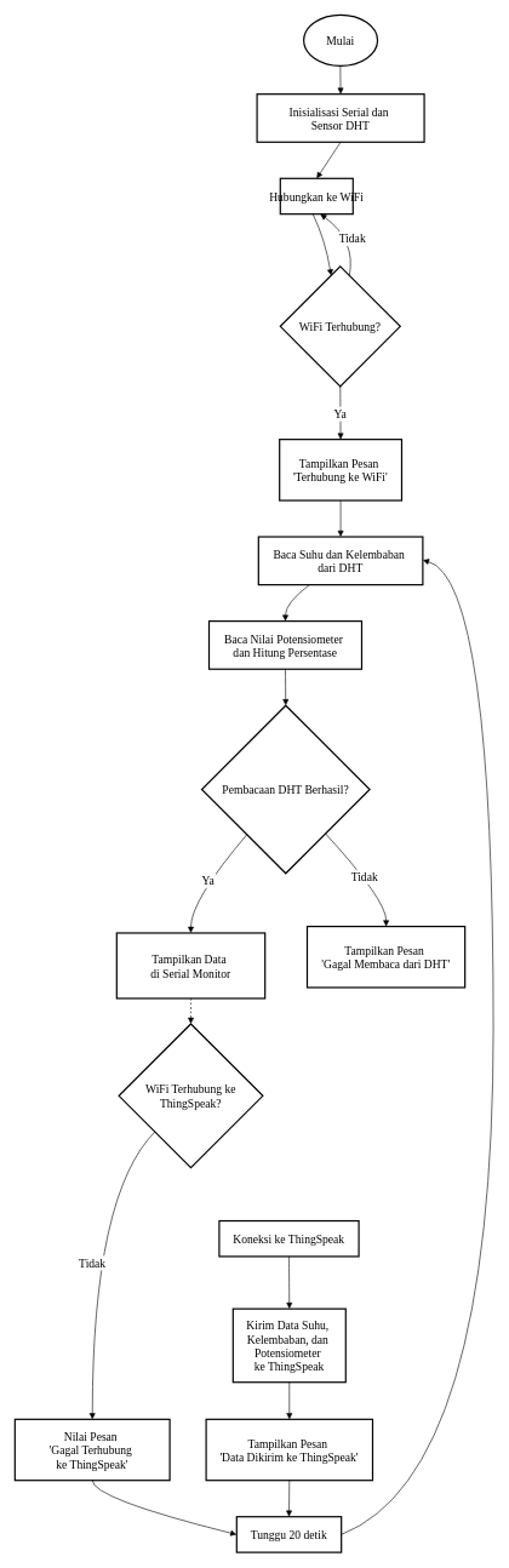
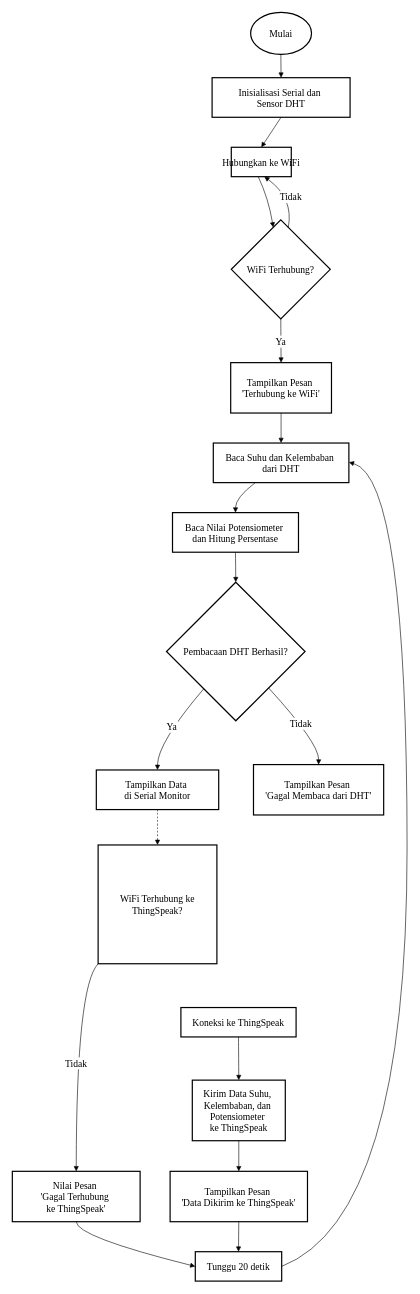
  <mxCell id="0" />
  <mxCell id="1" parent="0" />
  <mxCell id="2" value="Inisialisasi Serial dan &#10;Sensor DHT" style="rounded=0;arcSize=40;strokeWidth=2;fontFamily=Comic Sans MS;fontSize=16;" vertex="1" parent="1"><mxGeometry x="353" y="129" width="230" height="66" as="geometry" /></mxCell>
  <mxCell id="3" value="Hubungkan ke WiFi" style="rounded=0;arcSize=40;strokeWidth=2;fontFamily=Comic Sans MS;fontSize=16;" vertex="1" parent="1"><mxGeometry x="385" y="245" width="100" height="49" as="geometry" /></mxCell>
  <mxCell id="4" value="WiFi Terhubung?" style="rhombus;strokeWidth=2;whiteSpace=wrap;fontFamily=Comic Sans MS;fontSize=16;" vertex="1" parent="1"><mxGeometry x="385" y="366" width="165" height="165" as="geometry" /></mxCell>
  <mxCell id="5" value="Tampilkan Pesan &#10;'Terhubung ke WiFi'" style="rounded=0;arcSize=40;strokeWidth=2;fontFamily=Comic Sans MS;fontSize=16;" vertex="1" parent="1"><mxGeometry x="384" y="604" width="168" height="84" as="geometry" /></mxCell>
  <mxCell id="6" value="Baca Suhu dan Kelembaban &#10;dari DHT" style="rounded=0;arcSize=40;strokeWidth=2;fontFamily=Comic Sans MS;fontSize=16;" vertex="1" parent="1"><mxGeometry x="355" y="738" width="226" height="66" as="geometry" /></mxCell>
  <mxCell id="7" value="Baca Nilai Potensiometer &#10;dan Hitung Persentase" style="rounded=0;arcSize=40;strokeWidth=2;fontFamily=Comic Sans MS;fontSize=16;" vertex="1" parent="1"><mxGeometry x="287" y="854" width="210" height="66" as="geometry" /></mxCell>
  <mxCell id="8" value="Pembacaan DHT Berhasil?" style="rhombus;strokeWidth=2;whiteSpace=wrap;fontFamily=Comic Sans MS;fontSize=16;" vertex="1" parent="1"><mxGeometry x="277" y="970" width="231" height="231" as="geometry" /></mxCell>
- <mxCell id="9" value="Tampilkan Data &#10;di Serial Monitor" style="rounded=0;arcSize=40;strokeWidth=2;fontFamily=Comic Sans MS;fontSize=16;" vertex="1" parent="1"><mxGeometry x="160" y="1283" width="204" height="90" as="geometry" /></mxCell>
+ <mxCell id="9" value="Tampilkan Data &#10;di Serial Monitor" style="rounded=0;arcSize=40;strokeWidth=2;fontFamily=Comic Sans MS;fontSize=16;" vertex="1" parent="1"><mxGeometry x="160" y="1283" width="204" height="66" as="geometry" /></mxCell>
  <mxCell id="10" value="Tampilkan Pesan &#10;'Gagal Membaca dari DHT'" style="rounded=0;arcSize=40;strokeWidth=2;fontFamily=Comic Sans MS;fontSize=16;" vertex="1" parent="1"><mxGeometry x="422" y="1274" width="217" height="84" as="geometry" /></mxCell>
- <mxCell id="11" value="WiFi Terhubung ke ThingSpeak?" style="rhombus;strokeWidth=2;whiteSpace=wrap;fontFamily=Comic Sans MS;fontSize=16;" vertex="1" parent="1"><mxGeometry x="163" y="1408" width="198" height="198" as="geometry" /></mxCell>
+ <mxCell id="11" value="WiFi Terhubung ke ThingSpeak?" style="strokeWidth=2;whiteSpace=wrap;fontFamily=Comic Sans MS;fontSize=16;rounded=0;" vertex="1" parent="1"><mxGeometry x="163" y="1408" width="198" height="198" as="geometry" /></mxCell>
  <mxCell id="12" value="Koneksi ke ThingSpeak" style="rounded=0;arcSize=40;strokeWidth=2;fontFamily=Comic Sans MS;fontSize=16;" vertex="1" parent="1"><mxGeometry x="301" y="1679" width="192" height="49" as="geometry" /></mxCell>
  <mxCell id="13" value="Nilai Pesan &#10;'Gagal Terhubung &#10;ke ThingSpeak'" style="rounded=0;arcSize=40;strokeWidth=2;fontFamily=Comic Sans MS;fontSize=16;" vertex="1" parent="1"><mxGeometry x="20" y="1952" width="213" height="84" as="geometry" /></mxCell>
  <mxCell id="14" value="Kirim Data Suhu, &#10;Kelembaban, dan &#10;Potensiometer &#10;ke ThingSpeak" style="rounded=0;arcSize=40;strokeWidth=2;fontFamily=Comic Sans MS;fontSize=16;" vertex="1" parent="1"><mxGeometry x="320" y="1800" width="155" height="101" as="geometry" /></mxCell>
  <mxCell id="15" value="Tampilkan Pesan &#10;'Data Dikirim ke ThingSpeak'" style="rounded=0;arcSize=40;strokeWidth=2;fontFamily=Comic Sans MS;fontSize=16;" vertex="1" parent="1"><mxGeometry x="283" y="1952" width="229" height="84" as="geometry" /></mxCell>
  <mxCell id="16" value="Tunggu 20 detik" style="rounded=0;arcSize=40;strokeWidth=2;fontFamily=Comic Sans MS;fontSize=16;" vertex="1" parent="1"><mxGeometry x="325" y="2086" width="144" height="49" as="geometry" /></mxCell>
  <mxCell id="17" value="" style="curved=1;startArrow=none;endArrow=block;exitX=0.5;exitY=0.99;entryX=0.5;entryY=-0.01;rounded=0;fontFamily=Comic Sans MS;fontSize=16;" edge="1" parent="1" target="2"><mxGeometry relative="1" as="geometry"><Array as="points" /><mxPoint x="467.5" y="79" as="sourcePoint" /></mxGeometry></mxCell>
  <mxCell id="18" value="" style="curved=1;startArrow=none;endArrow=block;exitX=0.5;exitY=1;entryX=0.5;entryY=0;rounded=0;fontFamily=Comic Sans MS;fontSize=16;" edge="1" parent="1" source="2" target="3"><mxGeometry relative="1" as="geometry"><Array as="points" /></mxGeometry></mxCell>
  <mxCell id="19" value="" style="curved=1;startArrow=none;endArrow=block;exitX=0.45;exitY=0.99;entryX=0.41;entryY=0;rounded=0;fontFamily=Comic Sans MS;fontSize=16;" edge="1" parent="1" source="3" target="4"><mxGeometry relative="1" as="geometry"><Array as="points"><mxPoint x="447" y="330" /></Array></mxGeometry></mxCell>
  <mxCell id="20" value="Ya" style="curved=1;startArrow=none;endArrow=block;exitX=0.5;exitY=1;entryX=0.5;entryY=0;rounded=0;fontFamily=Comic Sans MS;fontSize=16;" edge="1" parent="1" source="4" target="5"><mxGeometry relative="1" as="geometry"><Array as="points" /></mxGeometry></mxCell>
  <mxCell id="21" value="Tidak" style="curved=1;startArrow=none;endArrow=block;exitX=0.59;exitY=0;entryX=0.55;entryY=0.99;rounded=0;fontFamily=Comic Sans MS;fontSize=16;" edge="1" parent="1" source="4" target="3"><mxGeometry relative="1" as="geometry"><Array as="points"><mxPoint x="489" y="330" /></Array></mxGeometry></mxCell>
  <mxCell id="22" value="" style="curved=1;startArrow=none;endArrow=block;exitX=0.5;exitY=1;entryX=0.5;entryY=0;rounded=0;fontFamily=Comic Sans MS;fontSize=16;" edge="1" parent="1" source="5" target="6"><mxGeometry relative="1" as="geometry"><Array as="points" /></mxGeometry></mxCell>
  <mxCell id="23" value="" style="curved=1;startArrow=none;endArrow=block;exitX=0.31;exitY=1;entryX=0.5;entryY=0;rounded=0;fontFamily=Comic Sans MS;fontSize=16;" edge="1" parent="1" source="6" target="7"><mxGeometry relative="1" as="geometry"><Array as="points"><mxPoint x="392" y="829" /></Array></mxGeometry></mxCell>
  <mxCell id="24" value="" style="curved=1;startArrow=none;endArrow=block;exitX=0.5;exitY=1;entryX=0.5;entryY=0;rounded=0;fontFamily=Comic Sans MS;fontSize=16;" edge="1" parent="1" source="7" target="8"><mxGeometry relative="1" as="geometry"><Array as="points" /></mxGeometry></mxCell>
  <mxCell id="25" value="Ya" style="curved=1;startArrow=none;endArrow=block;exitX=0.07;exitY=1;entryX=0.5;entryY=0;rounded=0;fontFamily=Comic Sans MS;fontSize=16;" edge="1" parent="1" source="8" target="9"><mxGeometry relative="1" as="geometry"><Array as="points"><mxPoint x="262" y="1238" /></Array></mxGeometry></mxCell>
  <mxCell id="26" value="Tidak" style="curved=1;startArrow=none;endArrow=block;exitX=0.95;exitY=1;entryX=0.5;entryY=0.01;rounded=0;fontFamily=Comic Sans MS;fontSize=16;" edge="1" parent="1" source="8" target="10"><mxGeometry relative="1" as="geometry"><Array as="points"><mxPoint x="531" y="1238" /></Array></mxGeometry></mxCell>
  <mxCell id="27" value="" style="curved=1;startArrow=none;endArrow=block;exitX=0.5;exitY=1.01;entryX=0.5;entryY=0;rounded=0;fontFamily=Comic Sans MS;fontSize=16;dashed=1;" edge="1" parent="1" source="9" target="11"><mxGeometry relative="1" as="geometry"><Array as="points" /></mxGeometry></mxCell>
  <mxCell id="28" value="Tidak" style="curved=1;startArrow=none;endArrow=block;exitX=0;exitY=1;entryX=0.5;entryY=0;rounded=0;fontFamily=Comic Sans MS;fontSize=16;" edge="1" parent="1" source="11" target="13"><mxGeometry relative="1" as="geometry"><Array as="points"><mxPoint x="127" y="1643" /></Array></mxGeometry></mxCell>
  <mxCell id="29" value="" style="curved=1;startArrow=none;endArrow=block;exitX=0.5;exitY=1;entryX=0.5;entryY=0;rounded=0;fontFamily=Comic Sans MS;fontSize=16;" edge="1" parent="1" source="12" target="14"><mxGeometry relative="1" as="geometry"><Array as="points" /></mxGeometry></mxCell>
  <mxCell id="30" value="" style="curved=1;startArrow=none;endArrow=block;exitX=0.5;exitY=1.01;entryX=0.5;entryY=0;rounded=0;fontFamily=Comic Sans MS;fontSize=16;" edge="1" parent="1" source="14" target="15"><mxGeometry relative="1" as="geometry"><Array as="points" /></mxGeometry></mxCell>
  <mxCell id="31" value="" style="curved=1;startArrow=none;endArrow=block;exitX=0.5;exitY=1;entryX=0;entryY=0.5;rounded=0;fontFamily=Comic Sans MS;fontSize=16;entryDx=0;entryDy=0;" edge="1" parent="1" source="13" target="16"><mxGeometry relative="1" as="geometry"><Array as="points"><mxPoint x="127" y="2061" /></Array></mxGeometry></mxCell>
  <mxCell id="32" value="" style="curved=1;startArrow=none;endArrow=block;exitX=0.5;exitY=1;entryX=0.5;entryY=0;rounded=0;fontFamily=Comic Sans MS;fontSize=16;" edge="1" parent="1" source="15" target="16"><mxGeometry relative="1" as="geometry"><Array as="points" /></mxGeometry></mxCell>
  <mxCell id="33" value="" style="curved=1;startArrow=none;endArrow=block;exitX=1;exitY=0.5;entryX=1;entryY=0.97;rounded=0;fontFamily=Comic Sans MS;fontSize=16;exitDx=0;exitDy=0;" edge="1" parent="1" source="16"><mxGeometry relative="1" as="geometry"><Array as="points"><mxPoint x="678" y="2028.98" /><mxPoint x="678" y="796.98" /></Array><mxPoint x="469" y="2065.25" as="sourcePoint" /><mxPoint x="581" y="770" as="targetPoint" /></mxGeometry></mxCell>
  <mxCell id="34" value="&lt;span style=&quot;text-wrap-mode: nowrap;&quot;&gt;Mulai&lt;/span&gt;" style="ellipse;whiteSpace=wrap;html=1;strokeWidth=2;fontFamily=Comic Sans MS;fontSize=16;" vertex="1" parent="1"><mxGeometry x="417.25" y="20" width="101.5" height="70" as="geometry" /></mxCell>
